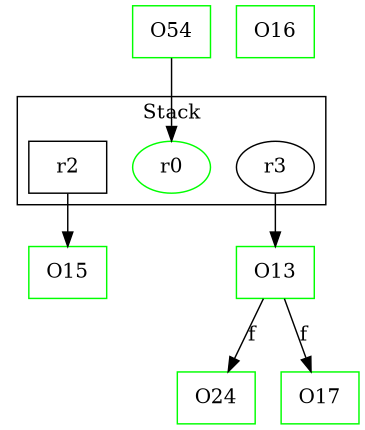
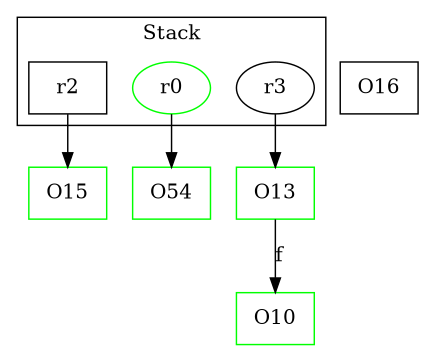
  digraph {
    rankDir=LR
    node [shape=box color=green]
    r2 [color=""]
    r0 [shape=""]
    r3 [shape="" color=""]
    O15
    n5 [label=O54]
    O13
-   O24
-   O17
-   O16
+   O17 [label=O10]
+   O16 [color=black]
    subgraph cluster_1 {
      label=Stack
      r2
      r0
      r3
    }
    r2 -> O15
-   n5 -> r0
+   r0 -> n5
    r3 -> O13
-   O13 -> O24 [label=f weight=0.2]
    O13 -> O17 [label=f weight=0.2]
  }
